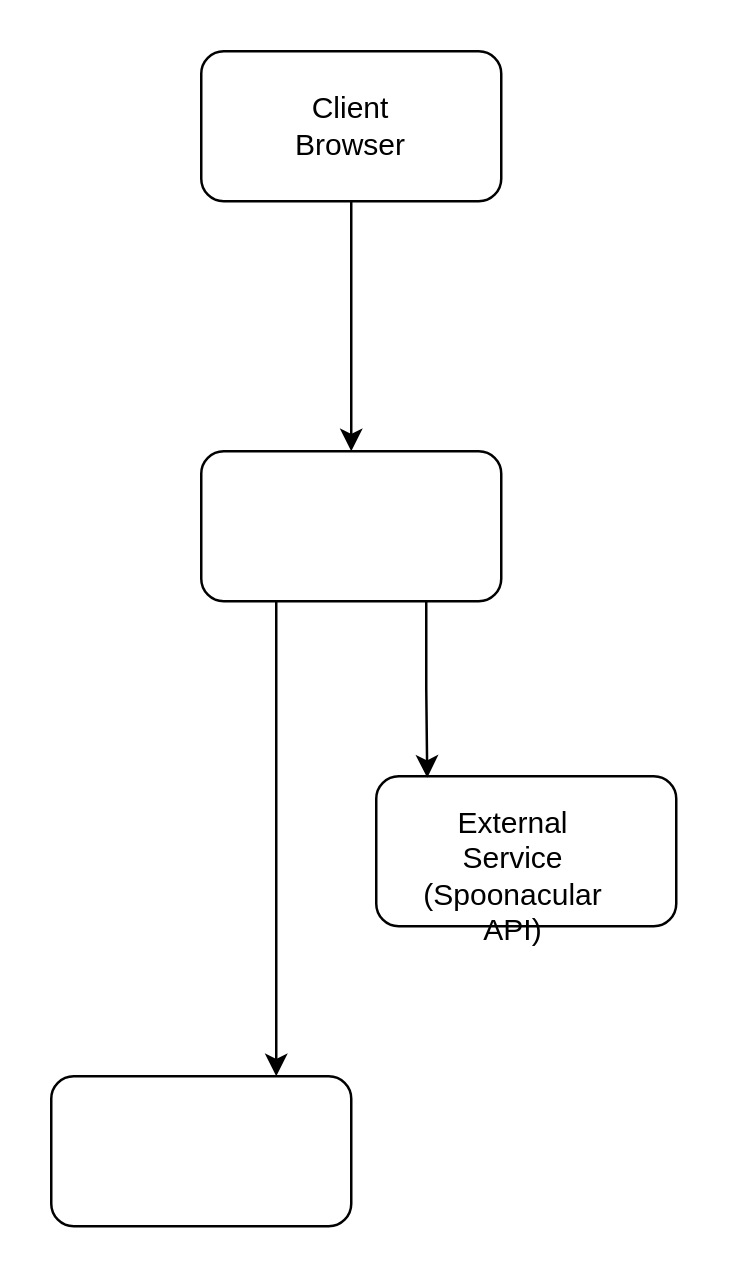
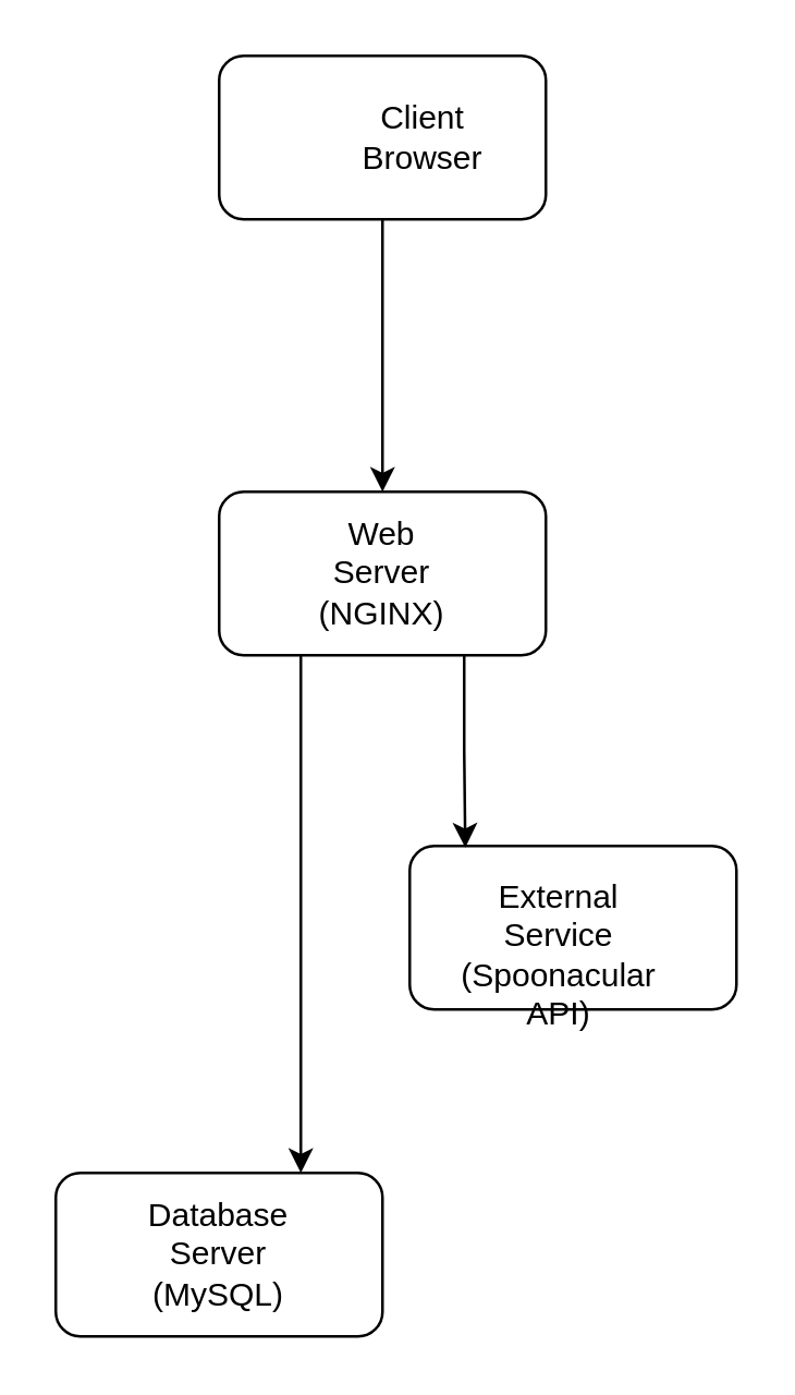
  <mxCell id="0" />
  <mxCell id="1" parent="0" />
  <mxCell id="2" style="edgeStyle=orthogonalEdgeStyle;rounded=0;orthogonalLoop=1;jettySize=auto;html=1;exitX=0.5;exitY=1;exitDx=0;exitDy=0;entryX=0.5;entryY=0;entryDx=0;entryDy=0;" parent="1" source="3" target="5" edge="1"><mxGeometry relative="1" as="geometry" /></mxCell>
  <mxCell id="3" value="" style="rounded=1;whiteSpace=wrap;html=1;" parent="1" vertex="1"><mxGeometry x="80" y="20" width="120" height="60" as="geometry" /></mxCell>
  <mxCell id="4" style="edgeStyle=orthogonalEdgeStyle;rounded=0;orthogonalLoop=1;jettySize=auto;html=1;exitX=0.25;exitY=1;exitDx=0;exitDy=0;entryX=0.75;entryY=0;entryDx=0;entryDy=0;" parent="1" source="5" target="7" edge="1"><mxGeometry relative="1" as="geometry" /></mxCell>
  <mxCell id="5" value="" style="rounded=1;whiteSpace=wrap;html=1;" parent="1" vertex="1"><mxGeometry x="80" y="180" width="120" height="60" as="geometry" /></mxCell>
  <mxCell id="6" value="" style="rounded=1;whiteSpace=wrap;html=1;" parent="1" vertex="1"><mxGeometry x="150" y="310" width="120" height="60" as="geometry" /></mxCell>
  <mxCell id="7" value="" style="rounded=1;whiteSpace=wrap;html=1;" parent="1" vertex="1"><mxGeometry x="20" y="430" width="120" height="60" as="geometry" /></mxCell>
- <mxCell id="8" value="Client Browser" style="text;html=1;align=center;verticalAlign=middle;whiteSpace=wrap;rounded=0;" parent="1" vertex="1"><mxGeometry x="110" y="35" width="60" height="30" as="geometry" /></mxCell>
+ <mxCell id="8" value="Client Browser" style="text;html=1;align=center;verticalAlign=middle;whiteSpace=wrap;rounded=0;" parent="1" vertex="1"><mxGeometry x="125" y="35" width="60" height="30" as="geometry" /></mxCell>
+ <mxCell id="9" value="Web Server&lt;div&gt;(NGINX)&lt;/div&gt;" style="text;html=1;align=center;verticalAlign=middle;whiteSpace=wrap;rounded=0;" parent="1" vertex="1"><mxGeometry x="110" y="195" width="60" height="30" as="geometry" /></mxCell>
  <mxCell id="10" value="External Service&lt;div&gt;(Spoonacular API)&lt;/div&gt;" style="text;html=1;align=center;verticalAlign=middle;whiteSpace=wrap;rounded=0;" parent="1" vertex="1"><mxGeometry x="175" y="335" width="60" height="30" as="geometry" /></mxCell>
+ <mxCell id="11" value="Database Server&lt;div&gt;(MySQL)&lt;/div&gt;" style="text;html=1;align=center;verticalAlign=middle;whiteSpace=wrap;rounded=0;" parent="1" vertex="1"><mxGeometry x="50" y="445" width="60" height="30" as="geometry" /></mxCell>
  <mxCell id="12" style="edgeStyle=orthogonalEdgeStyle;rounded=0;orthogonalLoop=1;jettySize=auto;html=1;exitX=0.75;exitY=1;exitDx=0;exitDy=0;entryX=0.17;entryY=0.01;entryDx=0;entryDy=0;entryPerimeter=0;" parent="1" source="5" target="6" edge="1"><mxGeometry relative="1" as="geometry" /></mxCell>
